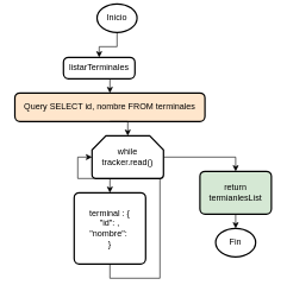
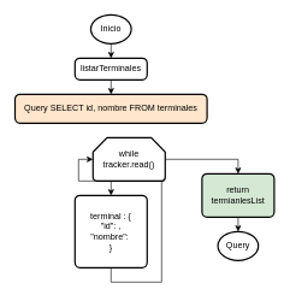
  <mxCell id="0" />
  <mxCell id="1" parent="0" />
  <mxCell id="2" style="edgeStyle=orthogonalEdgeStyle;rounded=0;orthogonalLoop=1;jettySize=auto;html=1;exitX=0.5;exitY=1;exitDx=0;exitDy=0;exitPerimeter=0;entryX=0.5;entryY=0;entryDx=0;entryDy=0;" edge="1" parent="1" source="3" target="6"><mxGeometry relative="1" as="geometry" /></mxCell>
- <mxCell id="3" value="Inicio" style="strokeWidth=2;html=1;shape=mxgraph.flowchart.start_1;whiteSpace=wrap;" vertex="1" parent="1"><mxGeometry x="135" y="5" width="56" height="40" as="geometry" /></mxCell>
- <mxCell id="4" value="Fin" style="strokeWidth=2;html=1;shape=mxgraph.flowchart.start_1;whiteSpace=wrap;" vertex="1" parent="1"><mxGeometry x="301" y="320" width="56" height="40" as="geometry" /></mxCell>
+ <mxCell id="3" value="Inicio" style="strokeWidth=2;html=1;shape=mxgraph.flowchart.start_1;whiteSpace=wrap;" vertex="1" parent="1"><mxGeometry x="125" y="20" width="56" height="40" as="geometry" /></mxCell>
+ <mxCell id="4" value="Query" style="strokeWidth=2;html=1;shape=mxgraph.flowchart.start_1;whiteSpace=wrap;" vertex="1" parent="1"><mxGeometry x="301" y="320" width="56" height="40" as="geometry" /></mxCell>
  <mxCell id="5" style="edgeStyle=orthogonalEdgeStyle;rounded=0;orthogonalLoop=1;jettySize=auto;html=1;exitX=0.5;exitY=1;exitDx=0;exitDy=0;entryX=0.5;entryY=0;entryDx=0;entryDy=0;" edge="1" parent="1" source="6" target="7"><mxGeometry relative="1" as="geometry" /></mxCell>
- <mxCell id="6" value="listarTerminales" style="rounded=1;whiteSpace=wrap;html=1;absoluteArcSize=1;arcSize=14;strokeWidth=2;" vertex="1" parent="1"><mxGeometry x="88" y="80" width="100" height="30" as="geometry" /></mxCell>
+ <mxCell id="6" value="listarTerminales" style="rounded=1;whiteSpace=wrap;html=1;absoluteArcSize=1;arcSize=14;strokeWidth=2;" vertex="1" parent="1"><mxGeometry x="103" y="80" width="100" height="30" as="geometry" /></mxCell>
  <mxCell id="7" value="Query SELECT id, nombre FROM terminales" style="rounded=1;whiteSpace=wrap;html=1;absoluteArcSize=1;arcSize=14;strokeWidth=2;fillColor=#ffe6cc;" vertex="1" parent="1"><mxGeometry x="20" y="130" width="266" height="40" as="geometry" /></mxCell>
  <mxCell id="8" style="edgeStyle=orthogonalEdgeStyle;rounded=0;orthogonalLoop=1;jettySize=auto;html=1;exitX=0.5;exitY=1;exitDx=0;exitDy=0;exitPerimeter=0;entryX=0.5;entryY=0;entryDx=0;entryDy=0;" edge="1" parent="1" source="10" target="11"><mxGeometry relative="1" as="geometry" /></mxCell>
  <mxCell id="9" style="edgeStyle=orthogonalEdgeStyle;rounded=0;orthogonalLoop=1;jettySize=auto;html=1;exitX=1;exitY=0.5;exitDx=0;exitDy=0;exitPerimeter=0;entryX=0.5;entryY=0;entryDx=0;entryDy=0;" edge="1" parent="1" source="10" target="14"><mxGeometry relative="1" as="geometry" /></mxCell>
  <mxCell id="10" value="while tracker.read()" style="strokeWidth=2;html=1;shape=mxgraph.flowchart.loop_limit;whiteSpace=wrap;" vertex="1" parent="1"><mxGeometry x="128" y="190" width="100" height="60" as="geometry" /></mxCell>
  <mxCell id="11" value="terminal : {&lt;div&gt;&quot;id&quot;: ,&lt;/div&gt;&lt;div&gt;&quot;nombre&quot;:&amp;nbsp;&lt;/div&gt;&lt;div&gt;}&lt;/div&gt;" style="rounded=1;whiteSpace=wrap;html=1;absoluteArcSize=1;arcSize=14;strokeWidth=2;" vertex="1" parent="1"><mxGeometry x="103" y="270" width="100" height="100" as="geometry" /></mxCell>
- <mxCell id="12" style="edgeStyle=orthogonalEdgeStyle;rounded=0;orthogonalLoop=1;jettySize=auto;html=1;exitX=0.5;exitY=1;exitDx=0;exitDy=0;entryX=0.5;entryY=0;entryDx=0;entryDy=0;entryPerimeter=0;" edge="1" parent="1" source="7" target="10"><mxGeometry relative="1" as="geometry" /></mxCell>
  <mxCell id="13" style="edgeStyle=orthogonalEdgeStyle;rounded=0;orthogonalLoop=1;jettySize=auto;html=1;exitX=0.5;exitY=1;exitDx=0;exitDy=0;entryX=0;entryY=0.5;entryDx=0;entryDy=0;entryPerimeter=0;" edge="1" parent="1" source="11" target="10"><mxGeometry relative="1" as="geometry" /></mxCell>
  <mxCell id="14" value="return termianlesList" style="rounded=1;whiteSpace=wrap;html=1;absoluteArcSize=1;arcSize=14;strokeWidth=2;fillColor=#d5e8d4;" vertex="1" parent="1"><mxGeometry x="279" y="240" width="100" height="60" as="geometry" /></mxCell>
  <mxCell id="15" style="edgeStyle=orthogonalEdgeStyle;rounded=0;orthogonalLoop=1;jettySize=auto;html=1;exitX=0.5;exitY=1;exitDx=0;exitDy=0;entryX=0.5;entryY=0;entryDx=0;entryDy=0;entryPerimeter=0;" edge="1" parent="1" source="14" target="4"><mxGeometry relative="1" as="geometry" /></mxCell>
